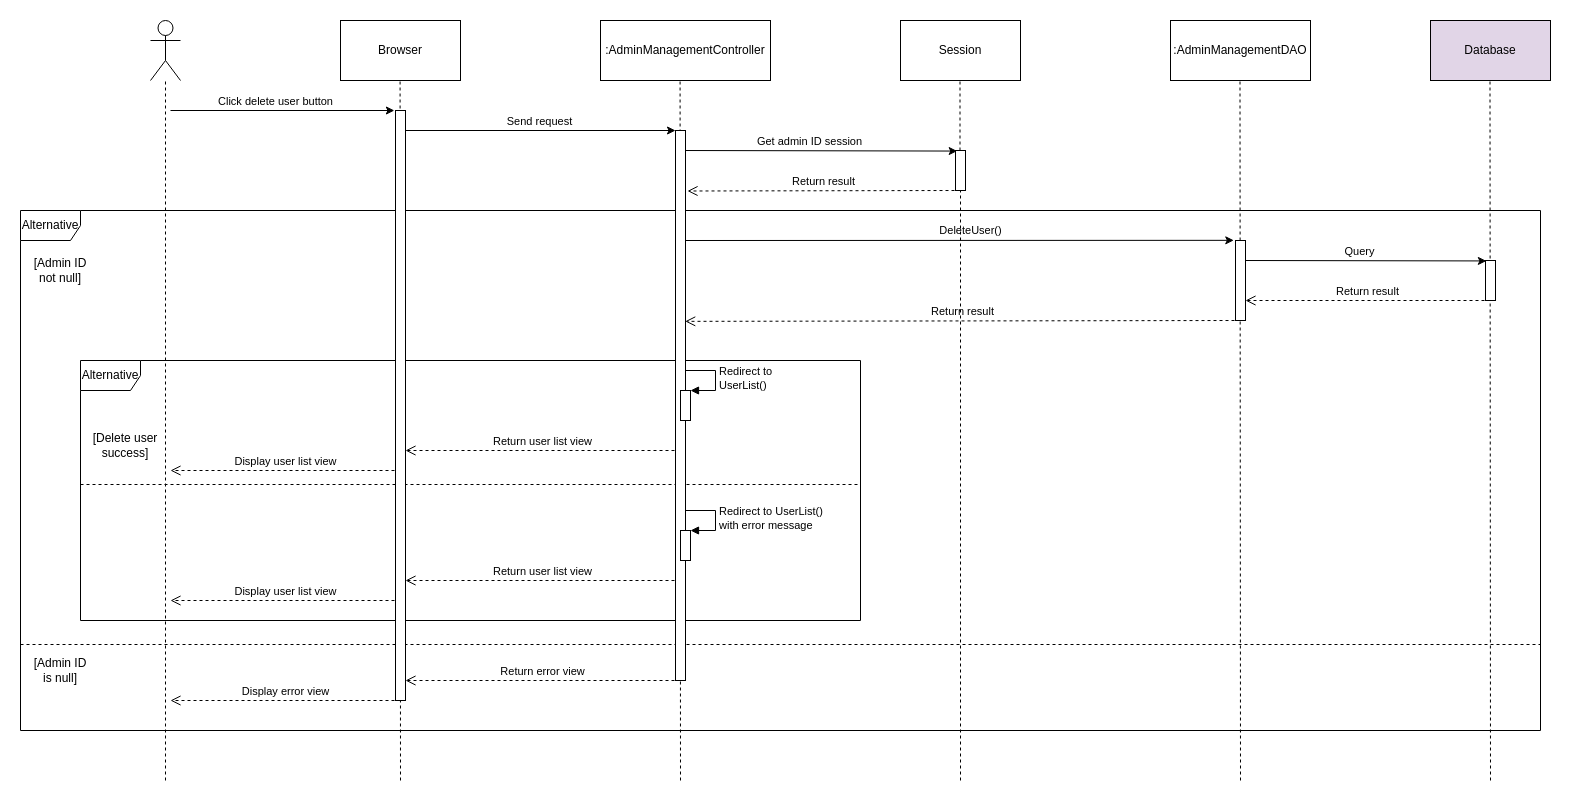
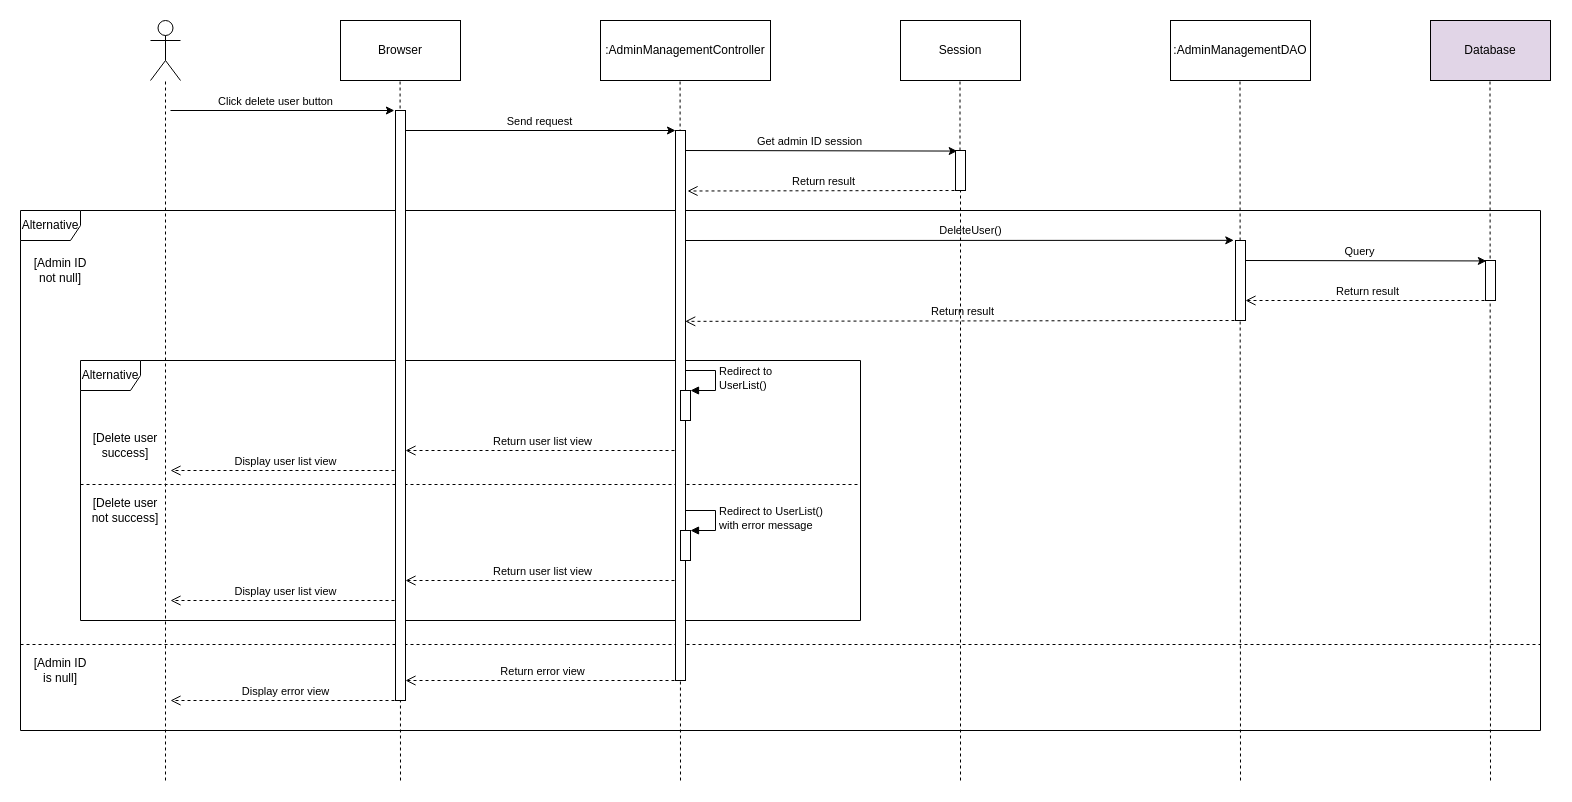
  <mxCell id="0" />
  <mxCell id="1" parent="0" />
  <mxCell id="2" value="Actor" style="shape=umlActor;verticalLabelPosition=bottom;verticalAlign=top;html=1;outlineConnect=0;noLabel=1;fontColor=none;" vertex="1" parent="1"><mxGeometry x="150" width="30" height="60" as="geometry" y="20" /></mxCell>
  <mxCell id="3" value="" style="endArrow=none;dashed=1;html=1;fontColor=none;" edge="1" parent="1"><mxGeometry width="50" height="50" relative="1" as="geometry"><mxPoint x="165" y="780" as="sourcePoint" /><mxPoint x="165" y="80" as="targetPoint" /></mxGeometry></mxCell>
  <mxCell id="4" value="Browser" style="rounded=0;whiteSpace=wrap;html=1;fontColor=none;" vertex="1" parent="1"><mxGeometry x="340" width="120" height="60" as="geometry" y="20" /></mxCell>
  <mxCell id="5" value=":AdminManagementController" style="rounded=0;whiteSpace=wrap;html=1;fontColor=none;" vertex="1" parent="1"><mxGeometry x="600" width="170" height="60" as="geometry" y="20" /></mxCell>
  <mxCell id="6" value=":AdminManagementDAO" style="rounded=0;whiteSpace=wrap;html=1;fontColor=none;" vertex="1" parent="1"><mxGeometry x="1170" width="140" height="60" as="geometry" y="20" /></mxCell>
  <mxCell id="7" value="Database" style="rounded=0;whiteSpace=wrap;html=1;fontColor=none;fillColor=#e1d5e7;" vertex="1" parent="1"><mxGeometry x="1430" width="120" height="60" as="geometry" y="20" /></mxCell>
  <mxCell id="8" value="" style="endArrow=none;dashed=1;html=1;fontColor=none;" edge="1" parent="1"><mxGeometry width="50" height="50" relative="1" as="geometry"><mxPoint x="400" y="780" as="sourcePoint" /><mxPoint x="399.58" y="80" as="targetPoint" /></mxGeometry></mxCell>
  <mxCell id="9" value="" style="endArrow=none;dashed=1;html=1;fontColor=none;" edge="1" parent="1"><mxGeometry width="50" height="50" relative="1" as="geometry"><mxPoint x="680" y="780" as="sourcePoint" /><mxPoint x="679.58" y="80" as="targetPoint" /></mxGeometry></mxCell>
  <mxCell id="10" value="" style="endArrow=none;dashed=1;html=1;fontColor=none;startArrow=none;" edge="1" parent="1" source="47"><mxGeometry width="50" height="50" relative="1" as="geometry"><mxPoint x="960" y="780" as="sourcePoint" /><mxPoint x="959.5" y="80" as="targetPoint" /></mxGeometry></mxCell>
  <mxCell id="11" value="" style="endArrow=none;dashed=1;html=1;fontColor=none;" edge="1" parent="1"><mxGeometry width="50" height="50" relative="1" as="geometry"><mxPoint x="1240" y="780" as="sourcePoint" /><mxPoint x="1239.5" y="80" as="targetPoint" /></mxGeometry></mxCell>
  <mxCell id="12" value="Session" style="rounded=0;whiteSpace=wrap;html=1;fontColor=none;" vertex="1" parent="1"><mxGeometry x="900" width="120" height="60" as="geometry" y="20" /></mxCell>
  <mxCell id="13" value="" style="endArrow=none;dashed=1;html=1;fontColor=none;" edge="1" parent="1"><mxGeometry width="50" height="50" relative="1" as="geometry"><mxPoint x="1490" y="780" as="sourcePoint" /><mxPoint x="1489.5" y="80" as="targetPoint" /></mxGeometry></mxCell>
  <mxCell id="14" value="" style="endArrow=classic;html=1;fontColor=none;entryX=-0.111;entryY=0;entryDx=0;entryDy=0;entryPerimeter=0;" edge="1" parent="1" target="43"><mxGeometry width="50" height="50" relative="1" as="geometry"><mxPoint x="170" y="110" as="sourcePoint" /><mxPoint x="400" y="110" as="targetPoint" /></mxGeometry></mxCell>
  <mxCell id="15" value="Click delete user button" style="edgeLabel;html=1;align=center;verticalAlign=middle;resizable=0;points=[];fontColor=none;" vertex="1" connectable="0" parent="14"><mxGeometry x="-0.07" relative="1" as="geometry"><mxPoint y="-10" as="offset" /></mxGeometry></mxCell>
  <mxCell id="16" value="" style="endArrow=classic;html=1;fontColor=none;entryX=0.171;entryY=0.014;entryDx=0;entryDy=0;entryPerimeter=0;" edge="1" parent="1" target="47"><mxGeometry width="50" height="50" relative="1" as="geometry"><mxPoint x="680" y="150" as="sourcePoint" /><mxPoint x="960" y="150" as="targetPoint" /></mxGeometry></mxCell>
  <mxCell id="17" value="Get admin ID session" style="edgeLabel;html=1;align=center;verticalAlign=middle;resizable=0;points=[];fontColor=none;" vertex="1" connectable="0" parent="16"><mxGeometry x="-0.07" relative="1" as="geometry"><mxPoint y="-10" as="offset" /></mxGeometry></mxCell>
  <mxCell id="18" value="Return result" style="html=1;verticalAlign=bottom;endArrow=open;dashed=1;endSize=8;fontColor=none;entryX=1.2;entryY=0.11;entryDx=0;entryDy=0;entryPerimeter=0;" edge="1" parent="1" target="44"><mxGeometry relative="1" as="geometry"><mxPoint x="960" y="190" as="sourcePoint" /><mxPoint x="680" y="190" as="targetPoint" /></mxGeometry></mxCell>
  <mxCell id="19" value="" style="endArrow=classic;html=1;fontColor=none;" edge="1" parent="1" target="44"><mxGeometry width="50" height="50" relative="1" as="geometry"><mxPoint x="400" y="130" as="sourcePoint" /><mxPoint x="680" y="130" as="targetPoint" /></mxGeometry></mxCell>
  <mxCell id="20" value="Send request" style="edgeLabel;html=1;align=center;verticalAlign=middle;resizable=0;points=[];fontColor=none;" vertex="1" connectable="0" parent="19"><mxGeometry x="-0.138" y="1" relative="1" as="geometry"><mxPoint x="19" y="-9" as="offset" /></mxGeometry></mxCell>
  <mxCell id="21" value="Alternative" style="shape=umlFrame;whiteSpace=wrap;html=1;fontColor=none;" vertex="1" parent="1"><mxGeometry x="20" y="210" width="1520" height="520" as="geometry" /></mxCell>
  <mxCell id="22" value="[Admin ID not null]" style="text;html=1;strokeColor=none;fillColor=none;align=center;verticalAlign=middle;whiteSpace=wrap;rounded=0;fontColor=none;" vertex="1" parent="1"><mxGeometry x="30" y="260" width="60" height="20" as="geometry" /></mxCell>
  <mxCell id="23" value="Alternative" style="shape=umlFrame;whiteSpace=wrap;html=1;fontColor=none;" vertex="1" parent="1"><mxGeometry x="80" y="360" width="780" height="260" as="geometry" /></mxCell>
  <mxCell id="24" value="" style="endArrow=classic;html=1;fontColor=none;entryX=-0.171;entryY=-0.002;entryDx=0;entryDy=0;entryPerimeter=0;" edge="1" parent="1" target="49"><mxGeometry width="50" height="50" relative="1" as="geometry"><mxPoint x="680" y="240" as="sourcePoint" /><mxPoint x="1240" y="240" as="targetPoint" /></mxGeometry></mxCell>
  <mxCell id="25" value="DeleteUser()" style="edgeLabel;html=1;align=center;verticalAlign=middle;resizable=0;points=[];fontColor=none;" vertex="1" connectable="0" parent="24"><mxGeometry x="0.048" y="1" relative="1" as="geometry"><mxPoint y="-9" as="offset" /></mxGeometry></mxCell>
  <mxCell id="26" value="" style="endArrow=classic;html=1;fontColor=none;entryX=0.086;entryY=0.011;entryDx=0;entryDy=0;entryPerimeter=0;" edge="1" parent="1" target="50"><mxGeometry width="50" height="50" relative="1" as="geometry"><mxPoint x="1240" y="260" as="sourcePoint" /><mxPoint x="1490" y="260" as="targetPoint" /></mxGeometry></mxCell>
  <mxCell id="27" value="Query" style="edgeLabel;html=1;align=center;verticalAlign=middle;resizable=0;points=[];fontColor=none;" vertex="1" connectable="0" parent="26"><mxGeometry x="-0.127" y="1" relative="1" as="geometry"><mxPoint x="11" y="-9" as="offset" /></mxGeometry></mxCell>
  <mxCell id="28" value="Return result" style="html=1;verticalAlign=bottom;endArrow=open;dashed=1;endSize=8;fontColor=none;" edge="1" parent="1" target="49"><mxGeometry relative="1" as="geometry"><mxPoint x="1490" y="300" as="sourcePoint" /><mxPoint x="1240" y="300" as="targetPoint" /></mxGeometry></mxCell>
  <mxCell id="29" value="[Delete user success]" style="text;html=1;strokeColor=none;fillColor=none;align=center;verticalAlign=middle;whiteSpace=wrap;rounded=0;fontColor=none;" vertex="1" parent="1"><mxGeometry x="90" y="435" width="70" height="20" as="geometry" /></mxCell>
  <mxCell id="30" value="Return result" style="html=1;verticalAlign=bottom;endArrow=open;dashed=1;endSize=8;fontColor=none;entryX=0.971;entryY=0.347;entryDx=0;entryDy=0;entryPerimeter=0;" edge="1" parent="1" target="44"><mxGeometry relative="1" as="geometry"><mxPoint x="1240" y="320" as="sourcePoint" /><mxPoint x="680" y="320" as="targetPoint" /></mxGeometry></mxCell>
  <mxCell id="31" value="Return user list view" style="html=1;verticalAlign=bottom;endArrow=open;dashed=1;endSize=8;fontColor=none;" edge="1" parent="1" target="43"><mxGeometry relative="1" as="geometry"><mxPoint x="680" y="450" as="sourcePoint" /><mxPoint x="400" y="450" as="targetPoint" /></mxGeometry></mxCell>
  <mxCell id="32" value="Display user list view" style="html=1;verticalAlign=bottom;endArrow=open;dashed=1;endSize=8;fontColor=none;" edge="1" parent="1"><mxGeometry relative="1" as="geometry"><mxPoint x="400" y="470" as="sourcePoint" /><mxPoint x="170" y="470" as="targetPoint" /></mxGeometry></mxCell>
  <mxCell id="33" value="Redirect to &lt;br&gt;UserList()" style="edgeStyle=orthogonalEdgeStyle;html=1;align=left;spacingLeft=2;endArrow=block;rounded=0;entryX=1;entryY=0;fontColor=none;" edge="1" target="45" parent="1"><mxGeometry relative="1" as="geometry"><mxPoint x="685" y="370" as="sourcePoint" /><Array as="points"><mxPoint x="715" y="370" /></Array></mxGeometry></mxCell>
  <mxCell id="34" value="" style="line;strokeWidth=1;fillColor=none;align=left;verticalAlign=middle;spacingTop=-1;spacingLeft=3;spacingRight=3;rotatable=0;labelPosition=right;points=[];portConstraint=eastwest;fontColor=none;dashed=1;" vertex="1" parent="1"><mxGeometry x="80" y="480" width="780" height="8" as="geometry" /></mxCell>
  <mxCell id="35" value="Redirect to UserList() &lt;br&gt;with error message" style="edgeStyle=orthogonalEdgeStyle;html=1;align=left;spacingLeft=2;endArrow=block;rounded=0;entryX=1;entryY=0;fontColor=none;" edge="1" target="46" parent="1"><mxGeometry relative="1" as="geometry"><mxPoint x="685" y="510" as="sourcePoint" /><Array as="points"><mxPoint x="715" y="510" /></Array></mxGeometry></mxCell>
  <mxCell id="36" value="Return user list view" style="html=1;verticalAlign=bottom;endArrow=open;dashed=1;endSize=8;fontColor=none;" edge="1" parent="1" target="43"><mxGeometry relative="1" as="geometry"><mxPoint x="680" y="580" as="sourcePoint" /><mxPoint x="400" y="580" as="targetPoint" /></mxGeometry></mxCell>
  <mxCell id="37" value="Display user list view" style="html=1;verticalAlign=bottom;endArrow=open;dashed=1;endSize=8;fontColor=none;" edge="1" parent="1"><mxGeometry relative="1" as="geometry"><mxPoint x="400" y="600" as="sourcePoint" /><mxPoint x="170" y="600" as="targetPoint" /></mxGeometry></mxCell>
+ <mxCell id="38" value="[Delete user not success]" style="text;html=1;strokeColor=none;fillColor=none;align=center;verticalAlign=middle;whiteSpace=wrap;rounded=0;fontColor=none;" vertex="1" parent="1"><mxGeometry x="90" y="500" width="70" height="20" as="geometry" /></mxCell>
  <mxCell id="39" value="" style="line;strokeWidth=1;fillColor=none;align=left;verticalAlign=middle;spacingTop=-1;spacingLeft=3;spacingRight=3;rotatable=0;labelPosition=right;points=[];portConstraint=eastwest;fontColor=none;dashed=1;" vertex="1" parent="1"><mxGeometry x="20" y="640" width="1520" height="8" as="geometry" /></mxCell>
  <mxCell id="40" value="[Admin ID is null]" style="text;html=1;strokeColor=none;fillColor=none;align=center;verticalAlign=middle;whiteSpace=wrap;rounded=0;fontColor=none;" vertex="1" parent="1"><mxGeometry x="30" y="660" width="60" height="20" as="geometry" /></mxCell>
  <mxCell id="41" value="Return error view" style="html=1;verticalAlign=bottom;endArrow=open;dashed=1;endSize=8;fontColor=none;" edge="1" parent="1" target="43"><mxGeometry relative="1" as="geometry"><mxPoint x="680" y="680" as="sourcePoint" /><mxPoint x="400" y="680" as="targetPoint" /></mxGeometry></mxCell>
  <mxCell id="42" value="Display error view" style="html=1;verticalAlign=bottom;endArrow=open;dashed=1;endSize=8;fontColor=none;" edge="1" parent="1"><mxGeometry relative="1" as="geometry"><mxPoint x="400" y="700" as="sourcePoint" /><mxPoint x="170" y="700" as="targetPoint" /></mxGeometry></mxCell>
  <mxCell id="43" value="" style="html=1;points=[];perimeter=orthogonalPerimeter;fontColor=none;" vertex="1" parent="1"><mxGeometry x="395" y="110" width="10" height="590" as="geometry" /></mxCell>
  <mxCell id="44" value="" style="html=1;points=[];perimeter=orthogonalPerimeter;fontColor=none;" vertex="1" parent="1"><mxGeometry x="675" y="130" width="10" height="550" as="geometry" /></mxCell>
  <mxCell id="45" value="" style="html=1;points=[];perimeter=orthogonalPerimeter;fontColor=none;" vertex="1" parent="1"><mxGeometry x="680" y="390" width="10" height="30" as="geometry" /></mxCell>
  <mxCell id="46" value="" style="html=1;points=[];perimeter=orthogonalPerimeter;fontColor=none;" vertex="1" parent="1"><mxGeometry x="680" y="530" width="10" height="30" as="geometry" /></mxCell>
  <mxCell id="47" value="" style="html=1;points=[];perimeter=orthogonalPerimeter;fontColor=none;" vertex="1" parent="1"><mxGeometry x="955" y="150" width="10" height="40" as="geometry" /></mxCell>
  <mxCell id="48" value="" style="endArrow=none;dashed=1;html=1;fontColor=none;" edge="1" parent="1" target="47"><mxGeometry width="50" height="50" relative="1" as="geometry"><mxPoint x="960" y="780" as="sourcePoint" /><mxPoint x="959.5" y="80" as="targetPoint" /></mxGeometry></mxCell>
  <mxCell id="49" value="" style="html=1;points=[];perimeter=orthogonalPerimeter;fontColor=none;" vertex="1" parent="1"><mxGeometry x="1235" y="240" width="10" height="80" as="geometry" /></mxCell>
  <mxCell id="50" value="" style="html=1;points=[];perimeter=orthogonalPerimeter;fontColor=none;" vertex="1" parent="1"><mxGeometry x="1485" y="260" width="10" height="40" as="geometry" /></mxCell>
